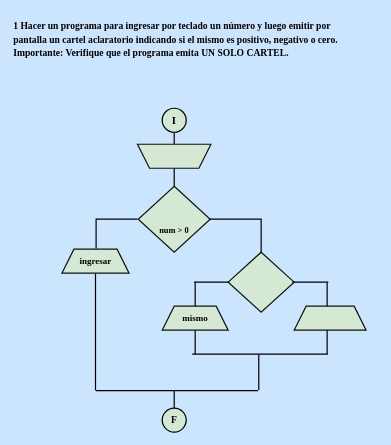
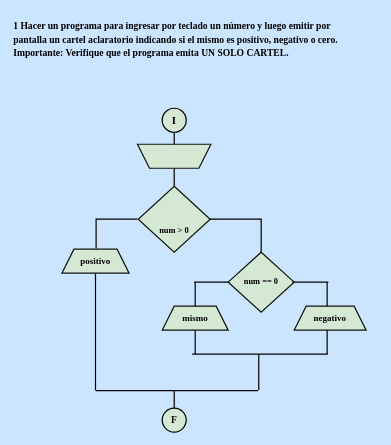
  <mxCell id="0" />
  <mxCell id="1" parent="0" />
  <mxCell id="2" value="&lt;p style=&quot;line-height: 85%;&quot;&gt;&lt;b style=&quot;font-size: 16px;&quot;&gt;&lt;font color=&quot;#000000&quot; face=&quot;Comic Sans MS&quot;&gt;1 Hacer un programa para ingresar por teclado un número y luego emitir por&lt;br&gt;&lt;br&gt;pantalla un cartel aclaratorio indicando si el mismo es positivo, negativo o cero.&lt;br&gt;&lt;br&gt;Importante: Verifique que el programa emita UN SOLO CARTEL.&lt;/font&gt;&lt;/b&gt;&lt;/p&gt;" style="text;whiteSpace=wrap;html=1;fontFamily=Architects Daughter;fontSource=https%3A%2F%2Ffonts.googleapis.com%2Fcss%3Ffamily%3DArchitects%2BDaughter;" vertex="1" parent="1"><mxGeometry x="20" y="20" width="610" height="140" as="geometry" /></mxCell>
  <mxCell id="3" value="" style="group" vertex="1" connectable="0" parent="1"><mxGeometry x="88.75" y="180" width="521.25" height="540" as="geometry" /></mxCell>
  <mxCell id="4" value="" style="strokeWidth=2;html=1;shape=mxgraph.flowchart.start_2;whiteSpace=wrap;rounded=0;labelBackgroundColor=none;strokeColor=#000000;align=center;verticalAlign=middle;fontFamily=Helvetica;fontSize=12;fontColor=default;fillColor=#d5e8d4;aspect=fixed;" vertex="1" parent="3"><mxGeometry x="181.25" width="40" height="40" as="geometry" /></mxCell>
  <mxCell id="5" value="" style="shape=trapezoid;perimeter=trapezoidPerimeter;whiteSpace=wrap;html=1;fixedSize=1;rounded=0;labelBackgroundColor=none;strokeColor=#121211;strokeWidth=2;align=center;verticalAlign=middle;fontFamily=Helvetica;fontSize=12;fontColor=default;fillColor=#d5e8d4;direction=west;container=1;aspect=fixed;" vertex="1" parent="3"><mxGeometry x="140" y="60" width="122.5" height="40" as="geometry"><mxRectangle x="-1020" y="-650" width="50" height="40" as="alternateBounds" /></mxGeometry></mxCell>
  <mxCell id="6" value="&lt;b style=&quot;&quot;&gt;&lt;font style=&quot;font-size: 18px;&quot; color=&quot;#000000&quot;&gt;I&lt;/font&gt;&lt;/b&gt;" style="text;strokeColor=none;align=center;fillColor=none;html=1;verticalAlign=middle;whiteSpace=wrap;rounded=0;fontFamily=Architects Daughter;fontSource=https%3A%2F%2Ffonts.googleapis.com%2Fcss%3Ffamily%3DArchitects%2BDaughter;aspect=fixed;" vertex="1" parent="3"><mxGeometry x="171.25" y="5" width="60" height="30" as="geometry" /></mxCell>
  <mxCell id="7" value="" style="group;aspect=fixed;" vertex="1" connectable="0" parent="3"><mxGeometry x="171.25" y="500" width="60" height="40" as="geometry" /></mxCell>
  <mxCell id="8" value="" style="strokeWidth=2;html=1;shape=mxgraph.flowchart.start_2;whiteSpace=wrap;rounded=0;labelBackgroundColor=none;strokeColor=#000000;align=center;verticalAlign=middle;fontFamily=Helvetica;fontSize=12;fontColor=default;fillColor=#d5e8d4;aspect=fixed;" vertex="1" parent="7"><mxGeometry x="10" width="40" height="40" as="geometry" /></mxCell>
  <mxCell id="9" value="&lt;b&gt;&lt;font color=&quot;#000000&quot; style=&quot;font-size: 16px;&quot;&gt;F&lt;/font&gt;&lt;/b&gt;" style="text;strokeColor=none;align=center;fillColor=none;html=1;verticalAlign=middle;whiteSpace=wrap;rounded=0;fontFamily=Architects Daughter;fontSource=https%3A%2F%2Ffonts.googleapis.com%2Fcss%3Ffamily%3DArchitects%2BDaughter;aspect=fixed;" vertex="1" parent="7"><mxGeometry y="5" width="60" height="30" as="geometry" /></mxCell>
  <mxCell id="10" value="" style="rhombus;whiteSpace=wrap;html=1;rounded=0;labelBackgroundColor=none;strokeColor=#0F140C;strokeWidth=2;align=center;verticalAlign=middle;fontFamily=Helvetica;fontSize=12;fontColor=default;fillColor=#d5e8d4;aspect=fixed;" vertex="1" parent="3"><mxGeometry x="141.25" y="130" width="120" height="110" as="geometry" /></mxCell>
  <mxCell id="11" value="&lt;b&gt;&lt;font face=&quot;Comic Sans MS&quot; color=&quot;#000000&quot; style=&quot;font-size: 14px;&quot;&gt;num &amp;gt; 0&lt;/font&gt;&lt;/b&gt;" style="text;strokeColor=none;align=center;fillColor=none;html=1;verticalAlign=middle;whiteSpace=wrap;rounded=0;fontFamily=Architects Daughter;fontSource=https%3A%2F%2Ffonts.googleapis.com%2Fcss%3Ffamily%3DArchitects%2BDaughter;aspect=fixed;" vertex="1" parent="3"><mxGeometry x="161.25" y="175" width="80" height="60" as="geometry" /></mxCell>
  <mxCell id="12" value="" style="group;aspect=fixed;" vertex="1" connectable="0" parent="3"><mxGeometry x="291.25" y="240" width="110" height="100" as="geometry" /></mxCell>
  <mxCell id="13" value="" style="rhombus;whiteSpace=wrap;html=1;rounded=0;labelBackgroundColor=none;strokeColor=#0F140C;strokeWidth=2;align=center;verticalAlign=middle;fontFamily=Helvetica;fontSize=12;fontColor=default;fillColor=#d5e8d4;aspect=fixed;" vertex="1" parent="12"><mxGeometry width="110" height="100" as="geometry" /></mxCell>
+ <mxCell id="14" value="&lt;b&gt;&lt;font face=&quot;Comic Sans MS&quot; color=&quot;#000000&quot; style=&quot;font-size: 14px;&quot;&gt;num == 0&lt;/font&gt;&lt;/b&gt;" style="text;strokeColor=none;align=center;fillColor=none;html=1;verticalAlign=middle;whiteSpace=wrap;rounded=0;fontFamily=Architects Daughter;fontSource=https%3A%2F%2Ffonts.googleapis.com%2Fcss%3Ffamily%3DArchitects%2BDaughter;aspect=fixed;" vertex="1" parent="12"><mxGeometry x="20" y="15" width="70" height="70" as="geometry" /></mxCell>
  <mxCell id="15" value="" style="group;aspect=fixed;" vertex="1" connectable="0" parent="3"><mxGeometry y="230" width="140" height="50" as="geometry" /></mxCell>
  <mxCell id="16" value="" style="shape=trapezoid;perimeter=trapezoidPerimeter;whiteSpace=wrap;html=1;fixedSize=1;rounded=0;labelBackgroundColor=none;strokeColor=#0F140C;strokeWidth=2;align=center;verticalAlign=middle;fontFamily=Helvetica;fontSize=12;fontColor=default;fillColor=#d5e8d4;aspect=fixed;" vertex="1" parent="15"><mxGeometry x="14" y="5" width="112" height="40" as="geometry" /></mxCell>
- <mxCell id="17" value="&lt;font size=&quot;1&quot; face=&quot;Comic Sans MS&quot; color=&quot;#000000&quot;&gt;&lt;b style=&quot;font-size: 15px;&quot;&gt;ingresar&lt;/b&gt;&lt;/font&gt;" style="text;strokeColor=none;align=center;fillColor=none;html=1;verticalAlign=middle;whiteSpace=wrap;rounded=0;fontFamily=Architects Daughter;fontSource=https%3A%2F%2Ffonts.googleapis.com%2Fcss%3Ffamily%3DArchitects%2BDaughter;aspect=fixed;" vertex="1" parent="15"><mxGeometry width="140" height="50" as="geometry" /></mxCell>
+ <mxCell id="17" value="&lt;font size=&quot;1&quot; face=&quot;Comic Sans MS&quot; color=&quot;#000000&quot;&gt;&lt;b style=&quot;font-size: 15px;&quot;&gt;positivo&lt;/b&gt;&lt;/font&gt;" style="text;strokeColor=none;align=center;fillColor=none;html=1;verticalAlign=middle;whiteSpace=wrap;rounded=0;fontFamily=Architects Daughter;fontSource=https%3A%2F%2Ffonts.googleapis.com%2Fcss%3Ffamily%3DArchitects%2BDaughter;aspect=fixed;" vertex="1" parent="15"><mxGeometry width="140" height="50" as="geometry" /></mxCell>
  <mxCell id="18" value="" style="group;aspect=fixed;" vertex="1" connectable="0" parent="3"><mxGeometry x="181.25" y="330" width="110" height="40" as="geometry" /></mxCell>
  <mxCell id="19" value="" style="shape=trapezoid;perimeter=trapezoidPerimeter;whiteSpace=wrap;html=1;fixedSize=1;rounded=0;labelBackgroundColor=none;strokeColor=#0F140C;strokeWidth=2;align=center;verticalAlign=middle;fontFamily=Helvetica;fontSize=12;fontColor=default;fillColor=#d5e8d4;aspect=fixed;" vertex="1" parent="18"><mxGeometry width="110" height="40" as="geometry" /></mxCell>
  <mxCell id="20" value="&lt;b&gt;&lt;font face=&quot;Comic Sans MS&quot; style=&quot;font-size: 15px;&quot; color=&quot;#000000&quot;&gt;mismo&lt;/font&gt;&lt;/b&gt;" style="text;strokeColor=none;align=center;fillColor=none;html=1;verticalAlign=middle;whiteSpace=wrap;rounded=0;fontFamily=Architects Daughter;fontSource=https%3A%2F%2Ffonts.googleapis.com%2Fcss%3Ffamily%3DArchitects%2BDaughter;aspect=fixed;" vertex="1" parent="18"><mxGeometry x="25" y="5" width="60" height="30" as="geometry" /></mxCell>
  <mxCell id="21" value="" style="group;aspect=fixed;" vertex="1" connectable="0" parent="3"><mxGeometry x="401.25" y="330" width="120" height="40" as="geometry" /></mxCell>
  <mxCell id="22" value="" style="shape=trapezoid;perimeter=trapezoidPerimeter;whiteSpace=wrap;html=1;fixedSize=1;rounded=0;labelBackgroundColor=none;strokeColor=#0F140C;strokeWidth=2;align=center;verticalAlign=middle;fontFamily=Helvetica;fontSize=12;fontColor=default;fillColor=#d5e8d4;aspect=fixed;" vertex="1" parent="21"><mxGeometry width="120" height="40" as="geometry" /></mxCell>
+ <mxCell id="23" value="&lt;b&gt;&lt;font face=&quot;Comic Sans MS&quot; color=&quot;#000000&quot; style=&quot;font-size: 15px;&quot;&gt;negativo&lt;/font&gt;&lt;/b&gt;" style="text;strokeColor=none;align=center;fillColor=none;html=1;verticalAlign=middle;whiteSpace=wrap;rounded=0;fontFamily=Architects Daughter;fontSource=https%3A%2F%2Ffonts.googleapis.com%2Fcss%3Ffamily%3DArchitects%2BDaughter;aspect=fixed;" vertex="1" parent="21"><mxGeometry x="30" y="5" width="60" height="30" as="geometry" /></mxCell>
  <mxCell id="24" value="" style="line;strokeWidth=2;direction=south;html=1;hachureGap=4;fontFamily=Architects Daughter;fontSource=https%3A%2F%2Ffonts.googleapis.com%2Fcss%3Ffamily%3DArchitects%2BDaughter;strokeColor=#000000;aspect=fixed;" vertex="1" parent="3"><mxGeometry x="196.25" y="100" width="10" height="30" as="geometry" /></mxCell>
  <mxCell id="25" value="" style="line;strokeWidth=2;html=1;perimeter=backbonePerimeter;points=[];outlineConnect=0;hachureGap=4;fontFamily=Architects Daughter;fontSource=https%3A%2F%2Ffonts.googleapis.com%2Fcss%3Ffamily%3DArchitects%2BDaughter;strokeColor=#000000;aspect=fixed;" vertex="1" parent="3"><mxGeometry x="234.25" y="285" width="59" height="10" as="geometry" /></mxCell>
  <mxCell id="26" value="" style="line;strokeWidth=2;direction=south;html=1;hachureGap=4;fontFamily=Architects Daughter;fontSource=https://fonts.googleapis.com/css?family=Architects+Daughter;strokeColor=#000000;aspect=fixed;" vertex="1" parent="3"><mxGeometry x="196.25" y="40" width="10" height="20" as="geometry" /></mxCell>
  <mxCell id="27" value="" style="line;strokeWidth=2;direction=south;html=1;hachureGap=4;fontFamily=Architects Daughter;fontSource=https://fonts.googleapis.com/css?family=Architects+Daughter;strokeColor=#000000;aspect=fixed;" vertex="1" parent="3"><mxGeometry x="66" y="184" width="10" height="50" as="geometry" /></mxCell>
  <mxCell id="28" value="" style="line;strokeWidth=2;direction=south;html=1;hachureGap=4;fontFamily=Architects Daughter;fontSource=https://fonts.googleapis.com/css?family=Architects+Daughter;strokeColor=#000000;aspect=fixed;" vertex="1" parent="3"><mxGeometry x="231.25" y="370" width="10" height="40" as="geometry" /></mxCell>
  <mxCell id="29" value="" style="line;strokeWidth=2;direction=south;html=1;hachureGap=4;fontFamily=Architects Daughter;fontSource=https://fonts.googleapis.com/css?family=Architects+Daughter;strokeColor=#000000;aspect=fixed;" vertex="1" parent="3"><mxGeometry x="341.25" y="185" width="10" height="55" as="geometry" /></mxCell>
  <mxCell id="30" value="" style="line;strokeWidth=2;direction=south;html=1;hachureGap=4;fontFamily=Architects Daughter;fontSource=https://fonts.googleapis.com/css?family=Architects+Daughter;strokeColor=#000000;aspect=fixed;" vertex="1" parent="3"><mxGeometry x="451.25" y="370" width="10" height="40" as="geometry" /></mxCell>
  <mxCell id="31" value="" style="line;strokeWidth=2;html=1;perimeter=backbonePerimeter;points=[];outlineConnect=0;hachureGap=4;fontFamily=Architects Daughter;fontSource=https://fonts.googleapis.com/css?family=Architects+Daughter;strokeColor=#000000;aspect=fixed;" vertex="1" parent="3"><mxGeometry x="398.25" y="285" width="60" height="10" as="geometry" /></mxCell>
  <mxCell id="32" value="" style="line;strokeWidth=2;html=1;perimeter=backbonePerimeter;points=[];outlineConnect=0;hachureGap=4;fontFamily=Architects Daughter;fontSource=https://fonts.googleapis.com/css?family=Architects+Daughter;strokeColor=#000000;aspect=fixed;" vertex="1" parent="3"><mxGeometry x="71.25" y="180" width="68.75" height="10" as="geometry" /></mxCell>
  <mxCell id="33" value="" style="line;strokeWidth=2;html=1;perimeter=backbonePerimeter;points=[];outlineConnect=0;hachureGap=4;fontFamily=Architects Daughter;fontSource=https://fonts.googleapis.com/css?family=Architects+Daughter;strokeColor=#000000;aspect=fixed;" vertex="1" parent="3"><mxGeometry x="259.25" y="180" width="88" height="10" as="geometry" /></mxCell>
  <mxCell id="34" value="" style="line;strokeWidth=2;html=1;perimeter=backbonePerimeter;points=[];outlineConnect=0;hachureGap=4;fontFamily=Architects Daughter;fontSource=https://fonts.googleapis.com/css?family=Architects+Daughter;strokeColor=#000000;aspect=fixed;" vertex="1" parent="3"><mxGeometry x="70.25" y="466" width="271" height="10" as="geometry" /></mxCell>
  <mxCell id="35" value="" style="line;strokeWidth=2;html=1;perimeter=backbonePerimeter;points=[];outlineConnect=0;hachureGap=4;fontFamily=Architects Daughter;fontSource=https://fonts.googleapis.com/css?family=Architects+Daughter;strokeColor=#000000;aspect=fixed;" vertex="1" parent="3"><mxGeometry x="231.25" y="405" width="226" height="10" as="geometry" /></mxCell>
  <mxCell id="36" value="" style="line;strokeWidth=2;direction=south;html=1;hachureGap=4;fontFamily=Architects Daughter;fontSource=https://fonts.googleapis.com/css?family=Architects+Daughter;strokeColor=#000000;aspect=fixed;" vertex="1" parent="3"><mxGeometry x="451.25" y="290" width="10" height="40" as="geometry" /></mxCell>
  <mxCell id="37" value="" style="line;strokeWidth=2;direction=south;html=1;hachureGap=4;fontFamily=Architects Daughter;fontSource=https://fonts.googleapis.com/css?family=Architects+Daughter;strokeColor=#000000;aspect=fixed;" vertex="1" parent="3"><mxGeometry x="337.25" y="410" width="10" height="60" as="geometry" /></mxCell>
  <mxCell id="38" value="" style="line;strokeWidth=2;direction=south;html=1;hachureGap=4;fontFamily=Architects Daughter;fontSource=https://fonts.googleapis.com/css?family=Architects+Daughter;strokeColor=#000000;aspect=fixed;" vertex="1" parent="3"><mxGeometry x="231.25" y="290" width="10" height="40" as="geometry" /></mxCell>
  <mxCell id="39" value="" style="line;strokeWidth=2;direction=south;html=1;hachureGap=4;fontFamily=Architects Daughter;fontSource=https://fonts.googleapis.com/css?family=Architects+Daughter;strokeColor=#000000;aspect=fixed;" vertex="1" parent="3"><mxGeometry x="65" y="276" width="10" height="194" as="geometry" /></mxCell>
  <mxCell id="40" value="" style="line;strokeWidth=2;direction=south;html=1;hachureGap=4;fontFamily=Architects Daughter;fontSource=https://fonts.googleapis.com/css?family=Architects+Daughter;strokeColor=#000000;aspect=fixed;" vertex="1" parent="3"><mxGeometry x="196.25" y="470" width="10" height="30" as="geometry" /></mxCell>
